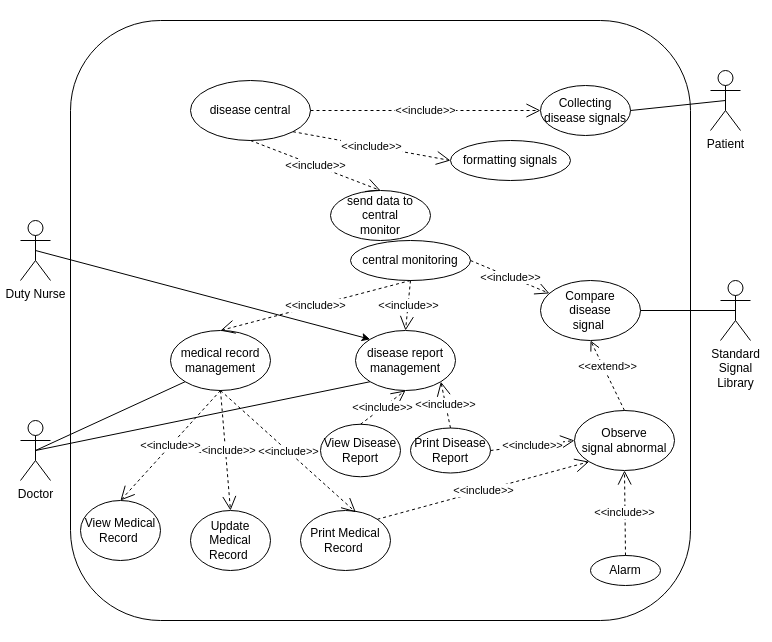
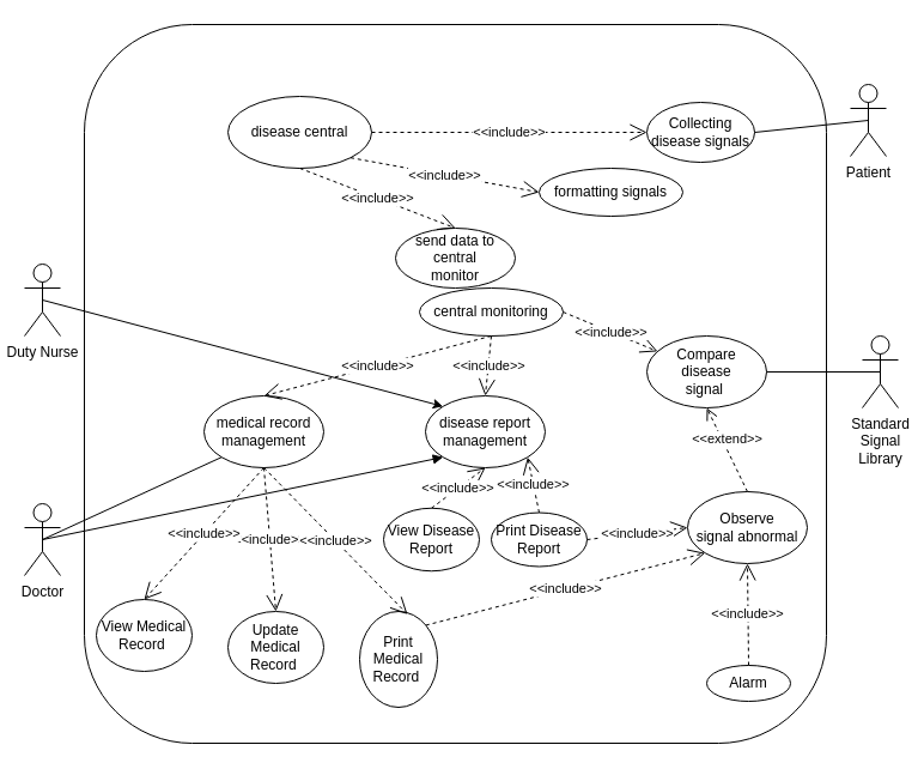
  <mxCell id="0" />
  <mxCell id="1" parent="0" />
  <mxCell id="2" value="Patient" style="shape=umlActor;verticalLabelPosition=bottom;verticalAlign=top;html=1;" parent="1" vertex="1"><mxGeometry x="150" y="120" width="30" height="60" as="geometry" /></mxCell>
  <mxCell id="3" value="Duty Nurse" style="shape=umlActor;verticalLabelPosition=bottom;verticalAlign=top;html=1;" parent="1" vertex="1"><mxGeometry x="20" y="220" width="30" height="60" as="geometry" /></mxCell>
  <mxCell id="4" value="Doctor" style="shape=umlActor;verticalLabelPosition=bottom;verticalAlign=top;html=1;" parent="1" vertex="1"><mxGeometry x="20" y="420" width="30" height="60" as="geometry" /></mxCell>
  <mxCell id="5" value="" style="rounded=1;whiteSpace=wrap;html=1;" parent="1" vertex="1"><mxGeometry x="70" y="20" width="620" height="600" as="geometry" /></mxCell>
  <mxCell id="6" value="Collecting disease signals" style="ellipse;whiteSpace=wrap;html=1;" parent="1" vertex="1"><mxGeometry x="540" y="85" width="90" height="50" as="geometry" /></mxCell>
  <mxCell id="7" value="Compare&lt;br&gt;disease&lt;br&gt;signal&amp;nbsp;" style="ellipse;whiteSpace=wrap;html=1;" parent="1" vertex="1"><mxGeometry x="540" y="280" width="100" height="60" as="geometry" /></mxCell>
  <mxCell id="8" value="View Disease&lt;br&gt;Report" style="ellipse;whiteSpace=wrap;html=1;" parent="1" vertex="1"><mxGeometry x="320" y="423.75" width="80" height="52.5" as="geometry" /></mxCell>
  <mxCell id="9" value="Print Disease&lt;br&gt;Report" style="ellipse;whiteSpace=wrap;html=1;" parent="1" vertex="1"><mxGeometry x="410" y="427.5" width="80" height="45" as="geometry" /></mxCell>
  <mxCell id="10" value="Update Medical&lt;br&gt;Record&amp;nbsp;" style="ellipse;whiteSpace=wrap;html=1;" parent="1" vertex="1"><mxGeometry x="190" y="510" width="80" height="60" as="geometry" /></mxCell>
  <mxCell id="11" value="formatting signals" style="ellipse;whiteSpace=wrap;html=1;" parent="1" vertex="1"><mxGeometry x="450" y="140" width="120" height="40" as="geometry" /></mxCell>
  <mxCell id="12" value="send data to central&lt;br&gt;monitor" style="ellipse;whiteSpace=wrap;html=1;" parent="1" vertex="1"><mxGeometry x="330" y="190" width="100" height="50" as="geometry" /></mxCell>
  <mxCell id="13" value="Observe&lt;br&gt;signal abnormal" style="ellipse;whiteSpace=wrap;html=1;" parent="1" vertex="1"><mxGeometry x="574" y="410" width="100" height="60" as="geometry" /></mxCell>
  <mxCell id="14" value="Alarm" style="ellipse;whiteSpace=wrap;html=1;" parent="1" vertex="1"><mxGeometry x="590" y="555" width="70" height="30" as="geometry" /></mxCell>
  <mxCell id="15" value="View Medical&lt;br&gt;Record&amp;nbsp;" style="ellipse;whiteSpace=wrap;html=1;" parent="1" vertex="1"><mxGeometry x="80" y="500" width="80" height="60" as="geometry" /></mxCell>
- <mxCell id="16" value="Print Medical&lt;br&gt;Record&amp;nbsp;" style="ellipse;whiteSpace=wrap;html=1;" parent="1" vertex="1"><mxGeometry x="300" y="510" width="90" height="60" as="geometry" /></mxCell>
+ <mxCell id="16" value="Print Medical&lt;br&gt;Record&amp;nbsp;" style="ellipse;whiteSpace=wrap;html=1;" parent="1" vertex="1"><mxGeometry x="300" y="510" width="65" height="80" as="geometry" /></mxCell>
  <mxCell id="17" value="&amp;lt;&amp;lt;extend&amp;gt;&amp;gt;" style="html=1;verticalAlign=bottom;endArrow=open;dashed=1;endSize=8;rounded=0;entryX=0.5;entryY=1;entryDx=0;entryDy=0;exitX=0.5;exitY=0;exitDx=0;exitDy=0;" edge="1" parent="1" source="13" target="7"><mxGeometry relative="1" as="geometry"><mxPoint x="540" y="460" as="sourcePoint" /><mxPoint x="460" y="460" as="targetPoint" /></mxGeometry></mxCell>
  <mxCell id="18" value="Patient" style="shape=umlActor;verticalLabelPosition=bottom;verticalAlign=top;html=1;" vertex="1" parent="1"><mxGeometry x="710" y="70" width="30" height="60" as="geometry" /></mxCell>
  <mxCell id="19" value="" style="endArrow=none;html=1;rounded=0;entryX=0.5;entryY=0.5;entryDx=0;entryDy=0;entryPerimeter=0;exitX=1;exitY=0.5;exitDx=0;exitDy=0;" edge="1" parent="1" source="6" target="18"><mxGeometry width="50" height="50" relative="1" as="geometry"><mxPoint x="430" y="270" as="sourcePoint" /><mxPoint x="480" y="220" as="targetPoint" /></mxGeometry></mxCell>
  <mxCell id="20" value="disease central" style="ellipse;whiteSpace=wrap;html=1;" vertex="1" parent="1"><mxGeometry x="190" y="80" width="120" height="60" as="geometry" /></mxCell>
  <mxCell id="21" value="&amp;lt;&amp;lt;include&amp;gt;&amp;gt;" style="endArrow=open;endSize=12;dashed=1;html=1;rounded=0;exitX=1;exitY=0.5;exitDx=0;exitDy=0;entryX=0;entryY=0.5;entryDx=0;entryDy=0;" edge="1" parent="1" source="20" target="6"><mxGeometry width="160" relative="1" as="geometry"><mxPoint x="470" y="250" as="sourcePoint" /><mxPoint x="630" y="250" as="targetPoint" /></mxGeometry></mxCell>
  <mxCell id="22" value="&amp;lt;&amp;lt;include&amp;gt;&amp;gt;" style="endArrow=open;endSize=12;dashed=1;html=1;rounded=0;exitX=1;exitY=1;exitDx=0;exitDy=0;entryX=0;entryY=0.5;entryDx=0;entryDy=0;" edge="1" parent="1" source="20" target="11"><mxGeometry width="160" relative="1" as="geometry"><mxPoint x="410" y="120" as="sourcePoint" /><mxPoint x="550" y="120" as="targetPoint" /></mxGeometry></mxCell>
  <mxCell id="23" value="&amp;lt;&amp;lt;include&amp;gt;&amp;gt;" style="endArrow=open;endSize=12;dashed=1;html=1;rounded=0;exitX=0.5;exitY=1;exitDx=0;exitDy=0;entryX=0.5;entryY=0;entryDx=0;entryDy=0;" edge="1" parent="1" source="20" target="12"><mxGeometry width="160" relative="1" as="geometry"><mxPoint x="392.426" y="141.213" as="sourcePoint" /><mxPoint x="460" y="170" as="targetPoint" /></mxGeometry></mxCell>
  <mxCell id="24" value="central monitoring" style="ellipse;whiteSpace=wrap;html=1;" vertex="1" parent="1"><mxGeometry x="350" y="240" width="120" height="40" as="geometry" /></mxCell>
  <mxCell id="25" value="Standard&lt;br&gt;Signal&lt;br&gt;Library" style="shape=umlActor;verticalLabelPosition=bottom;verticalAlign=top;html=1;" vertex="1" parent="1"><mxGeometry x="720" y="280" width="30" height="60" as="geometry" /></mxCell>
  <mxCell id="26" value="&amp;lt;&amp;lt;include&amp;gt;&amp;gt;" style="endArrow=open;endSize=12;dashed=1;html=1;rounded=0;exitX=1;exitY=0.5;exitDx=0;exitDy=0;" edge="1" parent="1" source="24" target="7"><mxGeometry width="160" relative="1" as="geometry"><mxPoint x="392.426" y="141.213" as="sourcePoint" /><mxPoint x="460" y="170" as="targetPoint" /></mxGeometry></mxCell>
  <mxCell id="27" value="" style="endArrow=none;html=1;rounded=0;entryX=0.5;entryY=0.5;entryDx=0;entryDy=0;entryPerimeter=0;exitX=1;exitY=0.5;exitDx=0;exitDy=0;" edge="1" parent="1" source="7" target="25"><mxGeometry width="50" height="50" relative="1" as="geometry"><mxPoint x="560" y="320" as="sourcePoint" /><mxPoint x="610" y="270" as="targetPoint" /></mxGeometry></mxCell>
  <mxCell id="28" value="medical record management" style="ellipse;whiteSpace=wrap;html=1;" vertex="1" parent="1"><mxGeometry x="170" y="330" width="100" height="60" as="geometry" /></mxCell>
  <mxCell id="29" value="&amp;lt;&amp;lt;include&amp;gt;&amp;gt;" style="endArrow=open;endSize=12;dashed=1;html=1;rounded=0;exitX=0.5;exitY=1;exitDx=0;exitDy=0;entryX=0.5;entryY=0;entryDx=0;entryDy=0;" edge="1" parent="1" source="24" target="28"><mxGeometry width="160" relative="1" as="geometry"><mxPoint x="480" y="290" as="sourcePoint" /><mxPoint x="558.932" y="322.888" as="targetPoint" /></mxGeometry></mxCell>
  <mxCell id="30" value="&amp;lt;&amp;lt;include&amp;gt;&amp;gt;" style="endArrow=open;endSize=12;dashed=1;html=1;rounded=0;exitX=0.5;exitY=1;exitDx=0;exitDy=0;entryX=0.5;entryY=0;entryDx=0;entryDy=0;" edge="1" parent="1" source="28" target="10"><mxGeometry width="160" relative="1" as="geometry"><mxPoint x="380" y="400" as="sourcePoint" /><mxPoint x="350" y="460" as="targetPoint" /></mxGeometry></mxCell>
  <mxCell id="31" value="&amp;lt;&amp;lt;include&amp;gt;&amp;gt;" style="endArrow=open;endSize=12;dashed=1;html=1;rounded=0;exitX=0.5;exitY=1;exitDx=0;exitDy=0;entryX=0.5;entryY=0;entryDx=0;entryDy=0;" edge="1" parent="1" source="28" target="15"><mxGeometry width="160" relative="1" as="geometry"><mxPoint x="380" y="400" as="sourcePoint" /><mxPoint x="300" y="477.5" as="targetPoint" /></mxGeometry></mxCell>
  <mxCell id="32" value="&amp;lt;&amp;lt;include&amp;gt;&amp;gt;" style="endArrow=open;endSize=12;dashed=1;html=1;rounded=0;entryX=0.615;entryY=0.03;entryDx=0;entryDy=0;entryPerimeter=0;exitX=0.5;exitY=1;exitDx=0;exitDy=0;" edge="1" parent="1" source="28" target="16"><mxGeometry width="160" relative="1" as="geometry"><mxPoint x="280" y="380" as="sourcePoint" /><mxPoint x="460" y="500" as="targetPoint" /></mxGeometry></mxCell>
  <mxCell id="33" value="&amp;lt;&amp;lt;include&amp;gt;&amp;gt;" style="endArrow=open;endSize=12;dashed=1;html=1;rounded=0;exitX=0.5;exitY=0;exitDx=0;exitDy=0;entryX=0.5;entryY=1;entryDx=0;entryDy=0;" edge="1" parent="1" source="14" target="13"><mxGeometry width="160" relative="1" as="geometry"><mxPoint x="510" y="280" as="sourcePoint" /><mxPoint x="566.552" y="317.701" as="targetPoint" /></mxGeometry></mxCell>
  <mxCell id="34" value="&amp;lt;&amp;lt;include&amp;gt;&amp;gt;" style="endArrow=open;endSize=12;dashed=1;html=1;rounded=0;exitX=1;exitY=0.5;exitDx=0;exitDy=0;entryX=0;entryY=0.5;entryDx=0;entryDy=0;" edge="1" parent="1" source="9" target="13"><mxGeometry width="160" relative="1" as="geometry"><mxPoint x="325.355" y="381.213" as="sourcePoint" /><mxPoint x="390" y="490" as="targetPoint" /></mxGeometry></mxCell>
  <mxCell id="35" value="&amp;lt;&amp;lt;include&amp;gt;&amp;gt;" style="endArrow=open;endSize=12;dashed=1;html=1;rounded=0;exitX=1;exitY=0;exitDx=0;exitDy=0;entryX=0;entryY=1;entryDx=0;entryDy=0;" edge="1" parent="1" source="16" target="13"><mxGeometry width="160" relative="1" as="geometry"><mxPoint x="240" y="467.5" as="sourcePoint" /><mxPoint x="560" y="450" as="targetPoint" /></mxGeometry></mxCell>
  <mxCell id="36" value="disease report management" style="ellipse;whiteSpace=wrap;html=1;" vertex="1" parent="1"><mxGeometry x="355" y="330" width="100" height="60" as="geometry" /></mxCell>
  <mxCell id="37" value="&amp;lt;&amp;lt;include&amp;gt;&amp;gt;" style="endArrow=open;endSize=12;dashed=1;html=1;rounded=0;exitX=0.5;exitY=1;exitDx=0;exitDy=0;entryX=0.5;entryY=0;entryDx=0;entryDy=0;" edge="1" parent="1" source="24" target="36"><mxGeometry width="160" relative="1" as="geometry"><mxPoint x="420" y="290" as="sourcePoint" /><mxPoint x="280" y="320" as="targetPoint" /></mxGeometry></mxCell>
  <mxCell id="38" value="" style="endArrow=classic;html=1;rounded=0;exitX=0.5;exitY=0.5;exitDx=0;exitDy=0;exitPerimeter=0;entryX=0;entryY=0;entryDx=0;entryDy=0;" edge="1" parent="1" source="3" target="36"><mxGeometry width="50" height="50" relative="1" as="geometry"><mxPoint x="210" y="410" as="sourcePoint" /><mxPoint x="260" y="360" as="targetPoint" /></mxGeometry></mxCell>
- <mxCell id="39" value="" style="endArrow=none;html=1;rounded=0;exitX=0.5;exitY=0.5;exitDx=0;exitDy=0;exitPerimeter=0;entryX=0;entryY=1;entryDx=0;entryDy=0;" edge="1" parent="1" source="4" target="36"><mxGeometry width="50" height="50" relative="1" as="geometry"><mxPoint x="180" y="480" as="sourcePoint" /><mxPoint x="230" y="430" as="targetPoint" /></mxGeometry></mxCell>
+ <mxCell id="39" value="" style="endArrow=block;html=1;rounded=0;exitX=0.5;exitY=0.5;exitDx=0;exitDy=0;exitPerimeter=0;entryX=0;entryY=1;entryDx=0;entryDy=0;" edge="1" parent="1" source="4" target="36"><mxGeometry width="50" height="50" relative="1" as="geometry"><mxPoint x="180" y="480" as="sourcePoint" /><mxPoint x="230" y="430" as="targetPoint" /></mxGeometry></mxCell>
  <mxCell id="40" value="" style="endArrow=none;html=1;rounded=0;entryX=0;entryY=1;entryDx=0;entryDy=0;exitX=0.5;exitY=0.5;exitDx=0;exitDy=0;exitPerimeter=0;" edge="1" parent="1" source="4" target="28"><mxGeometry width="50" height="50" relative="1" as="geometry"><mxPoint x="90" y="340" as="sourcePoint" /><mxPoint x="140" y="290" as="targetPoint" /></mxGeometry></mxCell>
  <mxCell id="41" value="&amp;lt;&amp;lt;include&amp;gt;&amp;gt;" style="endArrow=open;endSize=12;dashed=1;html=1;rounded=0;exitX=0.5;exitY=0;exitDx=0;exitDy=0;entryX=1;entryY=1;entryDx=0;entryDy=0;" edge="1" parent="1" source="9" target="36"><mxGeometry width="160" relative="1" as="geometry"><mxPoint x="490" y="467.5" as="sourcePoint" /><mxPoint x="560" y="450" as="targetPoint" /></mxGeometry></mxCell>
  <mxCell id="42" value="&amp;lt;&amp;lt;include&amp;gt;&amp;gt;" style="endArrow=open;endSize=12;dashed=1;html=1;rounded=0;exitX=0.5;exitY=0;exitDx=0;exitDy=0;entryX=0.5;entryY=1;entryDx=0;entryDy=0;" edge="1" parent="1" source="8" target="36"><mxGeometry width="160" relative="1" as="geometry"><mxPoint x="490" y="467.5" as="sourcePoint" /><mxPoint x="560" y="450" as="targetPoint" /></mxGeometry></mxCell>
